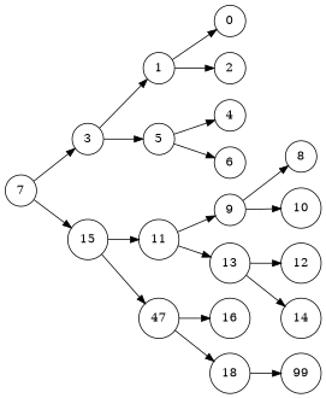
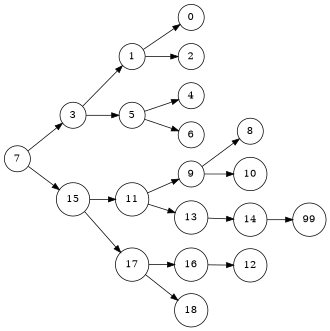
  digraph {
    rankdir=LR
    node [shape=circle]
    n1 [label=7]
    n2 [label=3]
    n3 [label=15]
    n4 [label=1]
    n5 [label=5]
    n6 [label=11]
-   n7 [label=47]
+   n7 [label=17]
    n8 [label=0]
    n9 [label=2]
    n10 [label=4]
    n11 [label=6]
    n12 [label=9]
    n13 [label=13]
    n14 [label=16]
    n15 [label=18]
    n16 [label=8]
    n17 [label=10]
    n18 [label=12]
    n19 [label=14]
    n20 [label=99]
    n1 -> n2
    n1 -> n3
    n2 -> n4
    n2 -> n5
    n3 -> n6
    n3 -> n7
    n4 -> n8
    n4 -> n9
    n5 -> n10
    n5 -> n11
    n6 -> n12
    n6 -> n13
    n7 -> n14
    n7 -> n15
    n12 -> n16
    n12 -> n17
-   n13 -> n18
+   n14 -> n18
    n13 -> n19
-   n15 -> n20
+   n19 -> n20
  }
